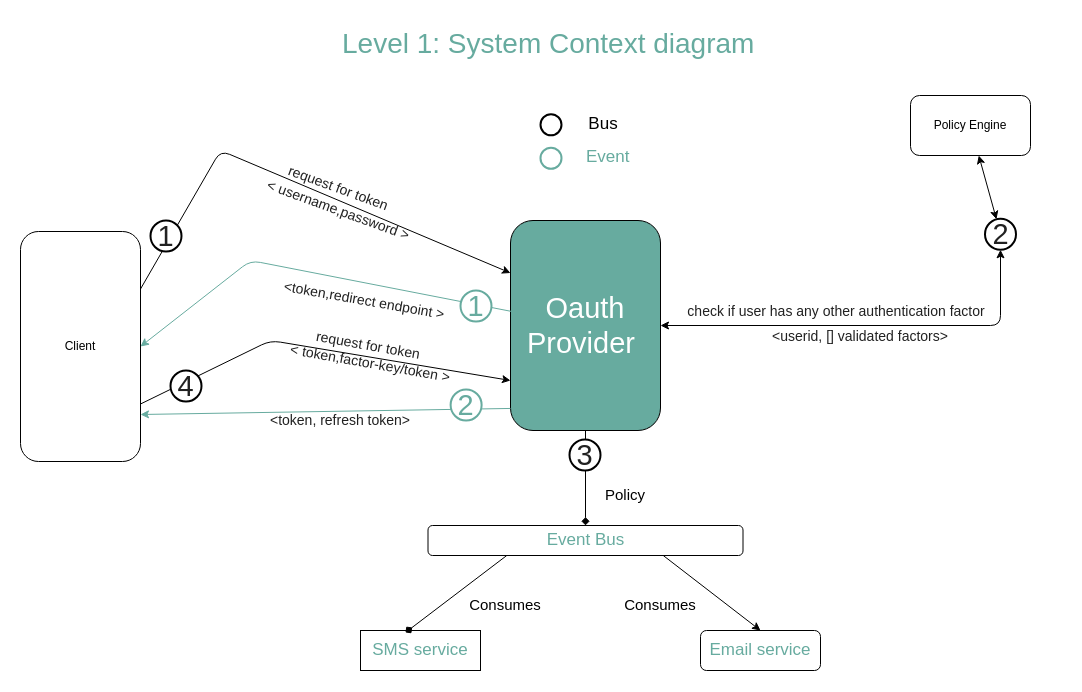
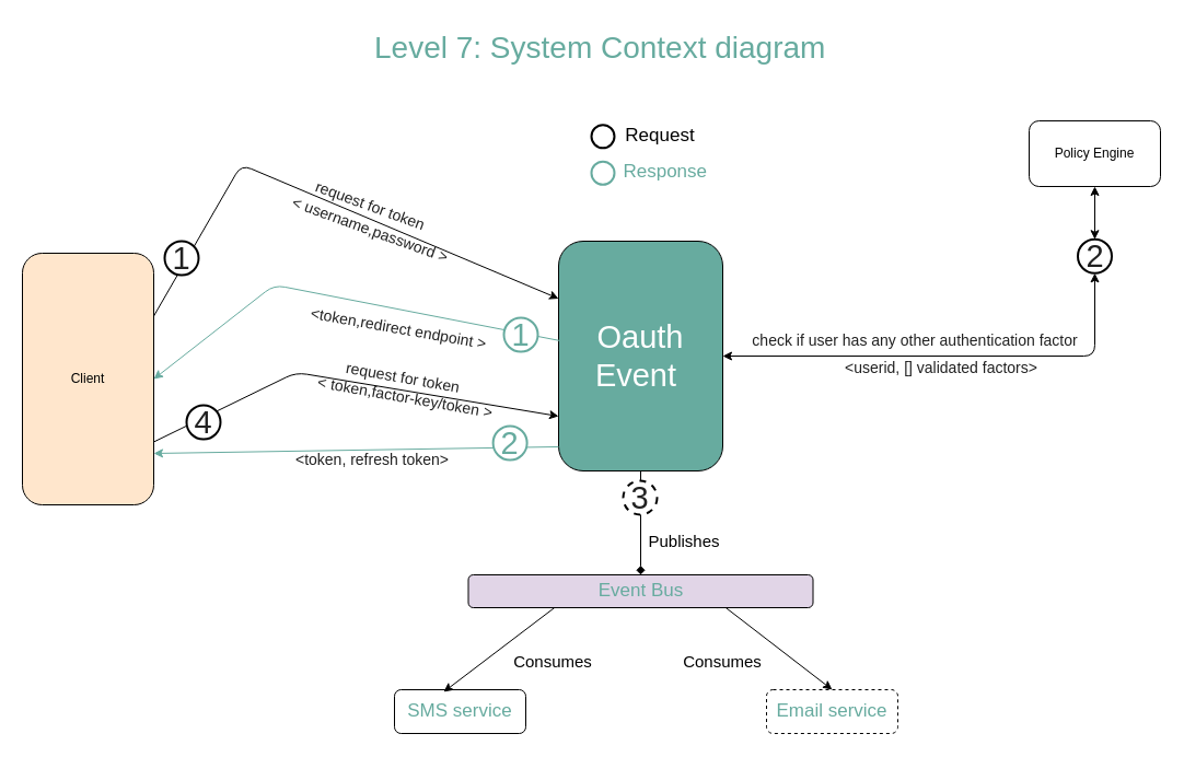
  <mxCell id="0" />
  <mxCell id="1" parent="0" />
- <mxCell id="2" value="Client" style="rounded=1;whiteSpace=wrap;html=1;" vertex="1" parent="1"><mxGeometry x="20" y="231" width="120" height="230" as="geometry" /></mxCell>
- <mxCell id="3" value="Level 1: System Context diagram" style="text;html=1;fontSize=28;fontColor=#67AB9F;" vertex="1" parent="1"><mxGeometry x="340" y="20" width="440" height="50" as="geometry" /></mxCell>
- <mxCell id="4" value="&lt;div&gt;&lt;span style=&quot;color: rgb(255 , 255 , 255)&quot;&gt;Oauth Provider&amp;nbsp;&lt;/span&gt;&lt;/div&gt;" style="rounded=1;whiteSpace=wrap;html=1;labelBackgroundColor=#67AB9F;fillColor=#67AB9F;fontSize=29;align=center;" vertex="1" parent="1"><mxGeometry x="510" y="220" width="150" height="210" as="geometry" /></mxCell>
- <mxCell id="5" value="Policy Engine" style="rounded=1;whiteSpace=wrap;html=1;" vertex="1" parent="1"><mxGeometry x="910" y="95" width="120" height="60" as="geometry" /></mxCell>
- <mxCell id="6" value="Event Bus" style="rounded=1;whiteSpace=wrap;html=1;fontSize=17;fontColor=#67AB9F;" vertex="1" parent="1"><mxGeometry x="427.5" y="525" width="315" height="30" as="geometry" /></mxCell>
- <mxCell id="7" value="SMS service" style="whiteSpace=wrap;html=1;fontSize=17;fontColor=#67AB9F;rounded=0;" vertex="1" parent="1"><mxGeometry x="360" y="630" width="120" height="40" as="geometry" /></mxCell>
- <mxCell id="8" value="Email service" style="rounded=1;whiteSpace=wrap;html=1;fontSize=17;fontColor=#67AB9F;" vertex="1" parent="1"><mxGeometry x="700" y="630" width="120" height="40" as="geometry" /></mxCell>
+ <mxCell id="2" value="Client" style="rounded=1;whiteSpace=wrap;html=1;fillColor=#ffe6cc;" vertex="1" parent="1"><mxGeometry x="20" y="231" width="120" height="230" as="geometry" /></mxCell>
+ <mxCell id="3" value="Level 7: System Context diagram" style="text;html=1;fontSize=28;fontColor=#67AB9F;" vertex="1" parent="1"><mxGeometry x="340" y="20" width="440" height="50" as="geometry" /></mxCell>
+ <mxCell id="4" value="&lt;div&gt;&lt;span style=&quot;color: rgb(255 , 255 , 255)&quot;&gt;Oauth Event&amp;nbsp;&lt;/span&gt;&lt;/div&gt;" style="rounded=1;whiteSpace=wrap;html=1;labelBackgroundColor=#67AB9F;fillColor=#67AB9F;fontSize=29;align=center;" vertex="1" parent="1"><mxGeometry x="510" y="220" width="150" height="210" as="geometry" /></mxCell>
+ <mxCell id="5" value="Policy Engine" style="rounded=1;whiteSpace=wrap;html=1;" vertex="1" parent="1"><mxGeometry x="940" y="110" width="120" height="60" as="geometry" /></mxCell>
+ <mxCell id="6" value="Event Bus" style="rounded=1;whiteSpace=wrap;html=1;fontSize=17;fontColor=#67AB9F;fillColor=#e1d5e7;" vertex="1" parent="1"><mxGeometry x="427.5" y="525" width="315" height="30" as="geometry" /></mxCell>
+ <mxCell id="7" value="SMS service" style="rounded=1;whiteSpace=wrap;html=1;fontSize=17;fontColor=#67AB9F;" vertex="1" parent="1"><mxGeometry x="360" y="630" width="120" height="40" as="geometry" /></mxCell>
+ <mxCell id="8" value="Email service" style="rounded=1;whiteSpace=wrap;html=1;fontSize=17;fontColor=#67AB9F;dashed=1;" vertex="1" parent="1"><mxGeometry x="700" y="630" width="120" height="40" as="geometry" /></mxCell>
  <mxCell id="9" value="" style="endArrow=classic;html=1;fontSize=29;fontColor=#FFFFFF;exitX=1;exitY=0.25;exitDx=0;exitDy=0;entryX=0;entryY=0.25;entryDx=0;entryDy=0;" edge="1" parent="1" source="2" target="4"><mxGeometry width="50" height="50" relative="1" as="geometry"><mxPoint x="410" y="370" as="sourcePoint" /><mxPoint x="460" y="320" as="targetPoint" /><Array as="points"><mxPoint x="220" y="150" /></Array></mxGeometry></mxCell>
  <mxCell id="10" value="" style="endArrow=classic;html=1;fontSize=29;fontColor=#FFFFFF;entryX=1;entryY=0.5;entryDx=0;entryDy=0;exitX=0.007;exitY=0.433;exitDx=0;exitDy=0;exitPerimeter=0;strokeColor=#67AB9F;" edge="1" parent="1" source="4" target="2"><mxGeometry width="50" height="50" relative="1" as="geometry"><mxPoint x="410" y="370" as="sourcePoint" /><mxPoint x="460" y="320" as="targetPoint" /><Array as="points"><mxPoint x="250" y="260" /></Array></mxGeometry></mxCell>
  <mxCell id="11" value="" style="group;rotation=25;" vertex="1" connectable="0" parent="1"><mxGeometry x="229.964" y="169.998" width="220.152" height="48.265" as="geometry" /></mxCell>
  <mxCell id="12" value="&lt;font color=&quot;#212121&quot; style=&quot;font-size: 14px&quot;&gt;&amp;lt; username,password &amp;gt;&lt;/font&gt;" style="rounded=1;whiteSpace=wrap;html=1;labelBackgroundColor=none;strokeWidth=2;fillColor=none;fontSize=29;fontColor=#FFFFFF;strokeColor=none;rotation=20;" vertex="1" parent="11"><mxGeometry x="5" y="30" width="210" height="10" as="geometry" /></mxCell>
  <mxCell id="13" value="&lt;font color=&quot;#212121&quot;&gt;&lt;span style=&quot;font-size: 14px&quot;&gt;request for token&lt;/span&gt;&lt;/font&gt;" style="rounded=1;whiteSpace=wrap;html=1;labelBackgroundColor=none;strokeWidth=2;fillColor=none;fontSize=29;fontColor=#FFFFFF;strokeColor=none;rotation=20;" vertex="1" parent="11"><mxGeometry x="5" y="8" width="210" height="10" as="geometry" /></mxCell>
  <mxCell id="14" value="&lt;font color=&quot;#212121&quot;&gt;&lt;span style=&quot;font-size: 14px&quot;&gt;&amp;lt;token,redirect endpoint&amp;nbsp;&amp;gt;&lt;/span&gt;&lt;/font&gt;" style="rounded=1;whiteSpace=wrap;html=1;labelBackgroundColor=none;strokeWidth=2;fillColor=none;fontSize=29;fontColor=#FFFFFF;strokeColor=none;rotation=10;" vertex="1" parent="1"><mxGeometry x="260.004" y="289.998" width="210" height="10" as="geometry" /></mxCell>
  <mxCell id="15" value="" style="endArrow=classic;html=1;fontSize=29;fontColor=#FFFFFF;exitX=1;exitY=0.75;exitDx=0;exitDy=0;" edge="1" parent="1" source="2"><mxGeometry width="50" height="50" relative="1" as="geometry"><mxPoint x="410" y="370" as="sourcePoint" /><mxPoint x="510" y="380" as="targetPoint" /><Array as="points"><mxPoint x="270" y="340" /></Array></mxGeometry></mxCell>
  <mxCell id="16" value="" style="group;rotation=15;" vertex="1" connectable="0" parent="1"><mxGeometry x="260.004" y="329.998" width="220.152" height="48.265" as="geometry" /></mxCell>
  <mxCell id="17" value="&lt;font color=&quot;#212121&quot; style=&quot;font-size: 14px&quot;&gt;&amp;lt; token,factor-key/token &amp;gt;&lt;/font&gt;" style="rounded=1;whiteSpace=wrap;html=1;labelBackgroundColor=none;strokeWidth=2;fillColor=none;fontSize=29;fontColor=#FFFFFF;strokeColor=none;rotation=10;" vertex="1" parent="16"><mxGeometry x="6" y="23" width="210" height="10" as="geometry" /></mxCell>
  <mxCell id="18" value="&lt;font color=&quot;#212121&quot;&gt;&lt;span style=&quot;font-size: 14px&quot;&gt;request for token&lt;/span&gt;&lt;/font&gt;" style="rounded=1;whiteSpace=wrap;html=1;labelBackgroundColor=none;strokeWidth=2;fillColor=none;fontSize=29;fontColor=#FFFFFF;strokeColor=none;rotation=10;" vertex="1" parent="16"><mxGeometry x="4" y="5" width="210" height="10" as="geometry" /></mxCell>
  <mxCell id="19" value="" style="endArrow=diamond;html=1;fontSize=29;fontColor=#FFFFFF;entryX=0.5;entryY=0;entryDx=0;entryDy=0;exitX=0.5;exitY=1;exitDx=0;exitDy=0;" edge="1" parent="1" source="4" target="6"><mxGeometry width="50" height="50" relative="1" as="geometry"><mxPoint x="410" y="370" as="sourcePoint" /><mxPoint x="460" y="320" as="targetPoint" /></mxGeometry></mxCell>
- <mxCell id="20" value="&lt;font style=&quot;font-size: 15px&quot; color=&quot;#000000&quot;&gt;Policy&lt;/font&gt;" style="rounded=1;whiteSpace=wrap;html=1;labelBackgroundColor=none;strokeWidth=2;fillColor=none;fontSize=29;fontColor=#FFFFFF;strokeColor=none;" vertex="1" parent="1"><mxGeometry x="565" y="480" width="120" height="20" as="geometry" /></mxCell>
- <mxCell id="21" value="" style="endArrow=diamond;html=1;fontSize=29;fontColor=#FFFFFF;entryX=0.375;entryY=0.05;entryDx=0;entryDy=0;entryPerimeter=0;exitX=0.25;exitY=1;exitDx=0;exitDy=0;" edge="1" parent="1" source="6" target="7"><mxGeometry width="50" height="50" relative="1" as="geometry"><mxPoint x="320" y="575" as="sourcePoint" /><mxPoint x="370" y="525" as="targetPoint" /></mxGeometry></mxCell>
+ <mxCell id="20" value="&lt;font style=&quot;font-size: 15px&quot; color=&quot;#000000&quot;&gt;Publishes&lt;/font&gt;" style="rounded=1;whiteSpace=wrap;html=1;labelBackgroundColor=none;strokeWidth=2;fillColor=none;fontSize=29;fontColor=#FFFFFF;strokeColor=none;" vertex="1" parent="1"><mxGeometry x="565" y="480" width="120" height="20" as="geometry" /></mxCell>
+ <mxCell id="21" value="" style="endArrow=classic;html=1;fontSize=29;fontColor=#FFFFFF;entryX=0.375;entryY=0.05;entryDx=0;entryDy=0;entryPerimeter=0;exitX=0.25;exitY=1;exitDx=0;exitDy=0;" edge="1" parent="1" source="6" target="7"><mxGeometry width="50" height="50" relative="1" as="geometry"><mxPoint x="320" y="575" as="sourcePoint" /><mxPoint x="370" y="525" as="targetPoint" /></mxGeometry></mxCell>
  <mxCell id="22" value="&lt;font style=&quot;font-size: 15px&quot; color=&quot;#000000&quot;&gt;Consumes&lt;/font&gt;" style="rounded=1;whiteSpace=wrap;html=1;labelBackgroundColor=none;strokeWidth=2;fillColor=none;fontSize=29;fontColor=#FFFFFF;strokeColor=none;" vertex="1" parent="1"><mxGeometry x="445" y="590" width="120" height="20" as="geometry" /></mxCell>
  <mxCell id="23" value="" style="endArrow=classic;html=1;fontSize=29;fontColor=#FFFFFF;entryX=0.5;entryY=0;entryDx=0;entryDy=0;exitX=0.75;exitY=1;exitDx=0;exitDy=0;" edge="1" parent="1" target="8"><mxGeometry width="50" height="50" relative="1" as="geometry"><mxPoint x="662.75" y="555" as="sourcePoint" /><mxPoint x="414" y="642" as="targetPoint" /></mxGeometry></mxCell>
  <mxCell id="24" value="&lt;font style=&quot;font-size: 15px&quot; color=&quot;#000000&quot;&gt;Consumes&lt;/font&gt;" style="rounded=1;whiteSpace=wrap;html=1;labelBackgroundColor=none;strokeWidth=2;fillColor=none;fontSize=29;fontColor=#FFFFFF;strokeColor=none;" vertex="1" parent="1"><mxGeometry x="600" y="590" width="120" height="20" as="geometry" /></mxCell>
  <mxCell id="25" value="" style="endArrow=classic;startArrow=classic;html=1;fontSize=29;fontColor=#FFFFFF;" edge="1" parent="1" source="31" target="5"><mxGeometry width="50" height="50" relative="1" as="geometry"><mxPoint x="850" y="360" as="sourcePoint" /><mxPoint x="900" y="310" as="targetPoint" /><Array as="points" /></mxGeometry></mxCell>
  <mxCell id="26" value="&lt;font color=&quot;#212121&quot; style=&quot;font-size: 14px&quot;&gt;check if user has any other authentication factor&lt;/font&gt;" style="rounded=1;whiteSpace=wrap;html=1;labelBackgroundColor=none;strokeWidth=2;fillColor=none;fontSize=29;fontColor=#FFFFFF;strokeColor=none;rotation=0;" vertex="1" parent="1"><mxGeometry x="682" y="301" width="308.49" height="10" as="geometry" /></mxCell>
  <mxCell id="27" value="&lt;font color=&quot;#212121&quot; style=&quot;font-size: 14px&quot;&gt;&amp;lt;userid, [] validated factors&amp;gt;&lt;/font&gt;" style="rounded=1;whiteSpace=wrap;html=1;labelBackgroundColor=none;strokeWidth=2;fillColor=none;fontSize=29;fontColor=#FFFFFF;strokeColor=none;rotation=0;" vertex="1" parent="1"><mxGeometry x="755.49" y="326" width="210" height="10" as="geometry" /></mxCell>
  <mxCell id="28" value="" style="endArrow=classic;html=1;fontSize=29;fontColor=#FFFFFF;exitX=0;exitY=0.895;exitDx=0;exitDy=0;exitPerimeter=0;strokeColor=#67AB9F;" edge="1" parent="1" source="4"><mxGeometry width="50" height="50" relative="1" as="geometry"><mxPoint x="410" y="350" as="sourcePoint" /><mxPoint y="414" as="targetPoint" x="140" /></mxGeometry></mxCell>
  <mxCell id="29" value="&lt;font color=&quot;#212121&quot;&gt;&lt;span style=&quot;font-size: 14px&quot;&gt;&amp;lt;token, refresh token&amp;gt;&lt;/span&gt;&lt;/font&gt;" style="rounded=1;whiteSpace=wrap;html=1;labelBackgroundColor=none;strokeWidth=2;fillColor=none;fontSize=29;fontColor=#FFFFFF;strokeColor=none;rotation=0;" vertex="1" parent="1"><mxGeometry x="235.044" y="409.998" width="210" height="10" as="geometry" /></mxCell>
  <mxCell id="30" value="&lt;font color=&quot;#212121&quot;&gt;1&lt;/font&gt;" style="ellipse;whiteSpace=wrap;html=1;aspect=fixed;rounded=1;labelBackgroundColor=none;strokeWidth=2;fillColor=#ffffff;fontSize=29;fontColor=#FFFFFF;" vertex="1" parent="1"><mxGeometry x="150" y="220" width="31" height="31" as="geometry" /></mxCell>
  <mxCell id="31" value="&lt;font color=&quot;#212121&quot;&gt;2&lt;/font&gt;" style="ellipse;whiteSpace=wrap;html=1;aspect=fixed;rounded=1;labelBackgroundColor=none;strokeWidth=2;fillColor=#ffffff;fontSize=29;fontColor=#FFFFFF;" vertex="1" parent="1"><mxGeometry x="984.5" y="218.26" width="31" height="31" as="geometry" /></mxCell>
  <mxCell id="32" value="" style="endArrow=classic;startArrow=classic;html=1;fontSize=29;fontColor=#FFFFFF;" edge="1" parent="1" source="4" target="31"><mxGeometry width="50" height="50" relative="1" as="geometry"><mxPoint x="660" y="325" as="sourcePoint" /><mxPoint x="1000" y="170" as="targetPoint" /><Array as="points"><mxPoint x="1000" y="325" /></Array></mxGeometry></mxCell>
  <mxCell id="33" value="&lt;font&gt;1&lt;/font&gt;" style="ellipse;whiteSpace=wrap;html=1;aspect=fixed;rounded=1;labelBackgroundColor=none;strokeWidth=2;fillColor=#ffffff;fontSize=29;fontColor=#67AB9F;strokeColor=#67AB9F;" vertex="1" parent="1"><mxGeometry x="460" y="290" width="31" height="31" as="geometry" /></mxCell>
  <mxCell id="34" value="&lt;font color=&quot;#212121&quot;&gt;4&lt;/font&gt;" style="ellipse;whiteSpace=wrap;html=1;aspect=fixed;rounded=1;labelBackgroundColor=none;strokeWidth=2;fillColor=#ffffff;fontSize=29;fontColor=#FFFFFF;" vertex="1" parent="1"><mxGeometry x="170" y="370" width="31" height="31" as="geometry" /></mxCell>
- <mxCell id="35" value="&lt;font color=&quot;#212121&quot;&gt;3&lt;/font&gt;" style="ellipse;whiteSpace=wrap;html=1;aspect=fixed;rounded=1;labelBackgroundColor=none;strokeWidth=2;fillColor=#ffffff;fontSize=29;fontColor=#FFFFFF;" vertex="1" parent="1"><mxGeometry x="569" y="439" width="31" height="31" as="geometry" /></mxCell>
+ <mxCell id="35" value="&lt;font color=&quot;#212121&quot;&gt;3&lt;/font&gt;" style="ellipse;whiteSpace=wrap;html=1;aspect=fixed;rounded=1;labelBackgroundColor=none;strokeWidth=2;fillColor=#ffffff;fontSize=29;fontColor=#FFFFFF;dashed=1;" vertex="1" parent="1"><mxGeometry x="569" y="439" width="31" height="31" as="geometry" /></mxCell>
  <mxCell id="36" value="&lt;font&gt;2&lt;/font&gt;" style="ellipse;whiteSpace=wrap;html=1;aspect=fixed;rounded=1;labelBackgroundColor=none;strokeWidth=2;fillColor=#ffffff;fontSize=29;fontColor=#67AB9F;strokeColor=#67AB9F;" vertex="1" parent="1"><mxGeometry x="450.12" y="389" width="31" height="31" as="geometry" /></mxCell>
  <mxCell id="37" value="" style="group" vertex="1" connectable="0" parent="1"><mxGeometry x="540" y="111.75" width="108" height="56.5" as="geometry" /></mxCell>
  <mxCell id="38" value="" style="ellipse;whiteSpace=wrap;html=1;aspect=fixed;rounded=1;labelBackgroundColor=none;strokeWidth=2;fillColor=#ffffff;fontSize=29;fontColor=#FFFFFF;" vertex="1" parent="37"><mxGeometry y="2" width="21" height="21" as="geometry" /></mxCell>
- <mxCell id="39" value="&lt;font style=&quot;font-size: 17px&quot;&gt;Bus&lt;/font&gt;" style="rounded=1;whiteSpace=wrap;html=1;labelBackgroundColor=none;strokeColor=none;strokeWidth=2;fillColor=none;fontSize=29;fontColor=#000000;" vertex="1" parent="37"><mxGeometry x="18" width="90" height="14" as="geometry" /></mxCell>
+ <mxCell id="39" value="&lt;font style=&quot;font-size: 17px&quot;&gt;Request&lt;/font&gt;" style="rounded=1;whiteSpace=wrap;html=1;labelBackgroundColor=none;strokeColor=none;strokeWidth=2;fillColor=none;fontSize=29;fontColor=#000000;" vertex="1" parent="37"><mxGeometry x="18" width="90" height="14" as="geometry" /></mxCell>
  <mxCell id="40" value="" style="ellipse;whiteSpace=wrap;html=1;aspect=fixed;rounded=1;labelBackgroundColor=none;strokeWidth=2;fillColor=#ffffff;fontSize=29;fontColor=#FFFFFF;strokeColor=#67AB9F;" vertex="1" parent="37"><mxGeometry y="35.5" width="21" height="21" as="geometry" /></mxCell>
- <mxCell id="41" value="&lt;font style=&quot;font-size: 17px&quot; color=&quot;#67ab9f&quot;&gt;&amp;nbsp; Event&lt;/font&gt;" style="rounded=1;whiteSpace=wrap;html=1;labelBackgroundColor=none;strokeColor=none;strokeWidth=2;fillColor=none;fontSize=29;fontColor=#000000;" vertex="1" parent="37"><mxGeometry x="18" y="33.5" width="90" height="14" as="geometry" /></mxCell>
+ <mxCell id="41" value="&lt;font style=&quot;font-size: 17px&quot; color=&quot;#67ab9f&quot;&gt;&amp;nbsp; Response&lt;/font&gt;" style="rounded=1;whiteSpace=wrap;html=1;labelBackgroundColor=none;strokeColor=none;strokeWidth=2;fillColor=none;fontSize=29;fontColor=#000000;" vertex="1" parent="37"><mxGeometry x="18" y="33.5" width="90" height="14" as="geometry" /></mxCell>
